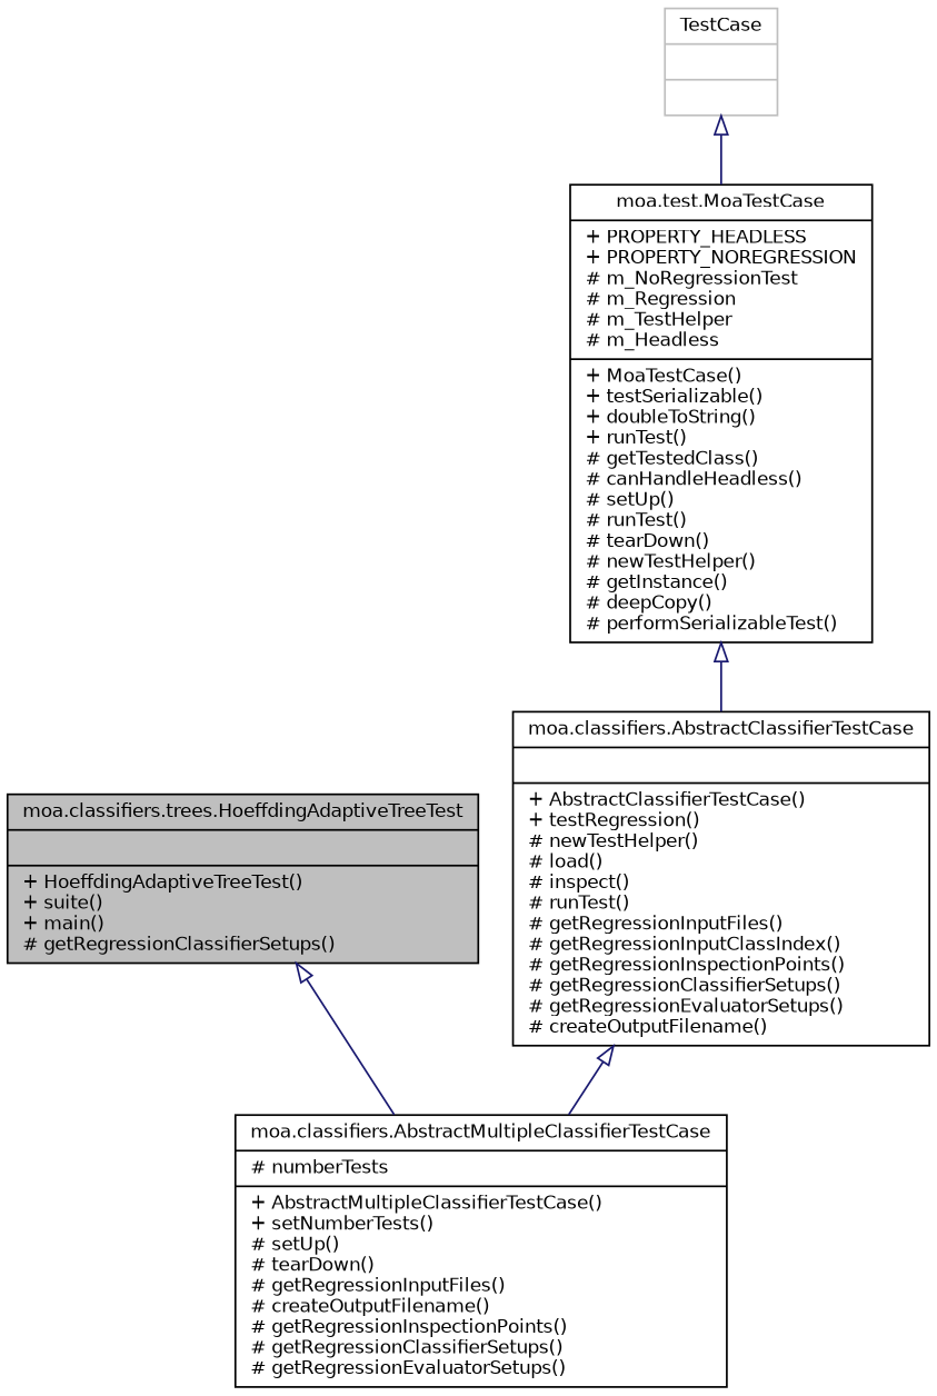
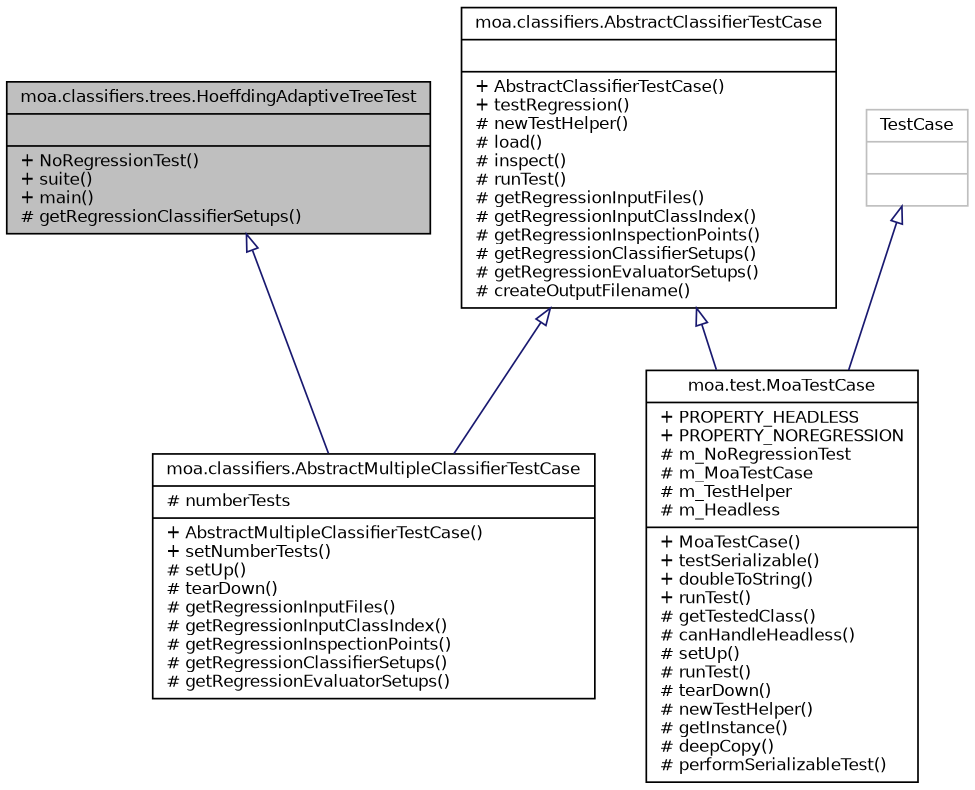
  digraph {
    node [color=black fillcolor=white fontname=Helvetica fontsize=10 shape=record style=filled]
    edge [arrowtail=empty color=midnightblue dir=back fontname=Helvetica fontsize=10 labelfontname=Helvetica labelfontsize=10 style=solid]
-   n1 [fillcolor=grey75 fontcolor=black height=0.2 label="{moa.classifiers.trees.HoeffdingAdaptiveTreeTest\n||+ HoeffdingAdaptiveTreeTest()\l+ suite()\l+ main()\l# getRegressionClassifierSetups()\l}" width=0.4]
-   n2 [height=0.2 label="{moa.classifiers.AbstractMultipleClassifierTestCase\n|# numberTests\l|+ AbstractMultipleClassifierTestCase()\l+ setNumberTests()\l# setUp()\l# tearDown()\l# getRegressionInputFiles()\l# createOutputFilename()\l# getRegressionInspectionPoints()\l# getRegressionClassifierSetups()\l# getRegressionEvaluatorSetups()\l}" width=0.4]
+   n1 [fillcolor=grey75 fontcolor=black height=0.2 label="{moa.classifiers.trees.HoeffdingAdaptiveTreeTest\n||+ NoRegressionTest()\l+ suite()\l+ main()\l# getRegressionClassifierSetups()\l}" width=0.4]
+   n2 [height=0.2 label="{moa.classifiers.AbstractMultipleClassifierTestCase\n|# numberTests\l|+ AbstractMultipleClassifierTestCase()\l+ setNumberTests()\l# setUp()\l# tearDown()\l# getRegressionInputFiles()\l# getRegressionInputClassIndex()\l# getRegressionInspectionPoints()\l# getRegressionClassifierSetups()\l# getRegressionEvaluatorSetups()\l}" width=0.4]
    n3 [height=0.2 label="{moa.classifiers.AbstractClassifierTestCase\n||+ AbstractClassifierTestCase()\l+ testRegression()\l# newTestHelper()\l# load()\l# inspect()\l# runTest()\l# getRegressionInputFiles()\l# getRegressionInputClassIndex()\l# getRegressionInspectionPoints()\l# getRegressionClassifierSetups()\l# getRegressionEvaluatorSetups()\l# createOutputFilename()\l}" width=0.4]
-   n4 [height=0.2 label="{moa.test.MoaTestCase\n|+ PROPERTY_HEADLESS\l+ PROPERTY_NOREGRESSION\l# m_NoRegressionTest\l# m_Regression\l# m_TestHelper\l# m_Headless\l|+ MoaTestCase()\l+ testSerializable()\l+ doubleToString()\l+ runTest()\l# getTestedClass()\l# canHandleHeadless()\l# setUp()\l# runTest()\l# tearDown()\l# newTestHelper()\l# getInstance()\l# deepCopy()\l# performSerializableTest()\l}" width=0.4]
+   n4 [height=0.2 label="{moa.test.MoaTestCase\n|+ PROPERTY_HEADLESS\l+ PROPERTY_NOREGRESSION\l# m_NoRegressionTest\l# m_MoaTestCase\l# m_TestHelper\l# m_Headless\l|+ MoaTestCase()\l+ testSerializable()\l+ doubleToString()\l+ runTest()\l# getTestedClass()\l# canHandleHeadless()\l# setUp()\l# runTest()\l# tearDown()\l# newTestHelper()\l# getInstance()\l# deepCopy()\l# performSerializableTest()\l}" width=0.4]
    n5 [color=grey75 height=0.2 label="{TestCase\n||}" width=0.4]
    n1 -> n2
    n3 -> n2
-   n4 -> n3
+   n3 -> n4
    n5 -> n4
  }
